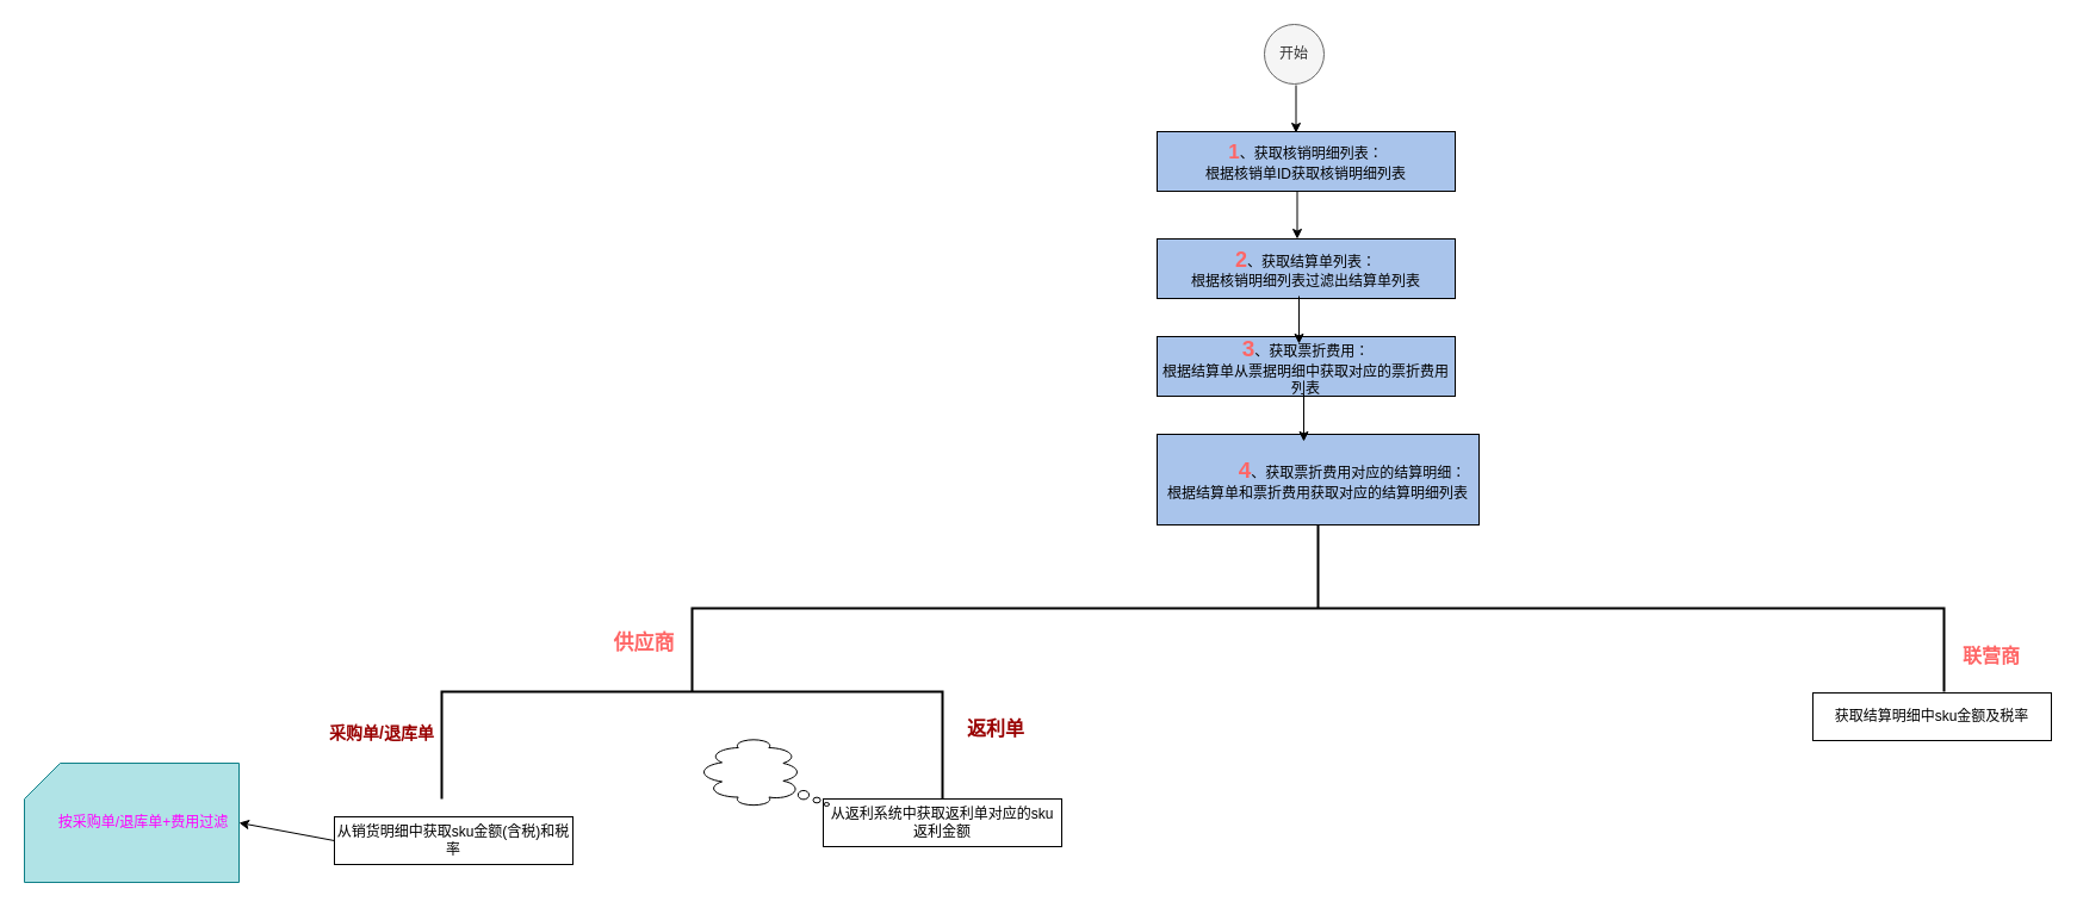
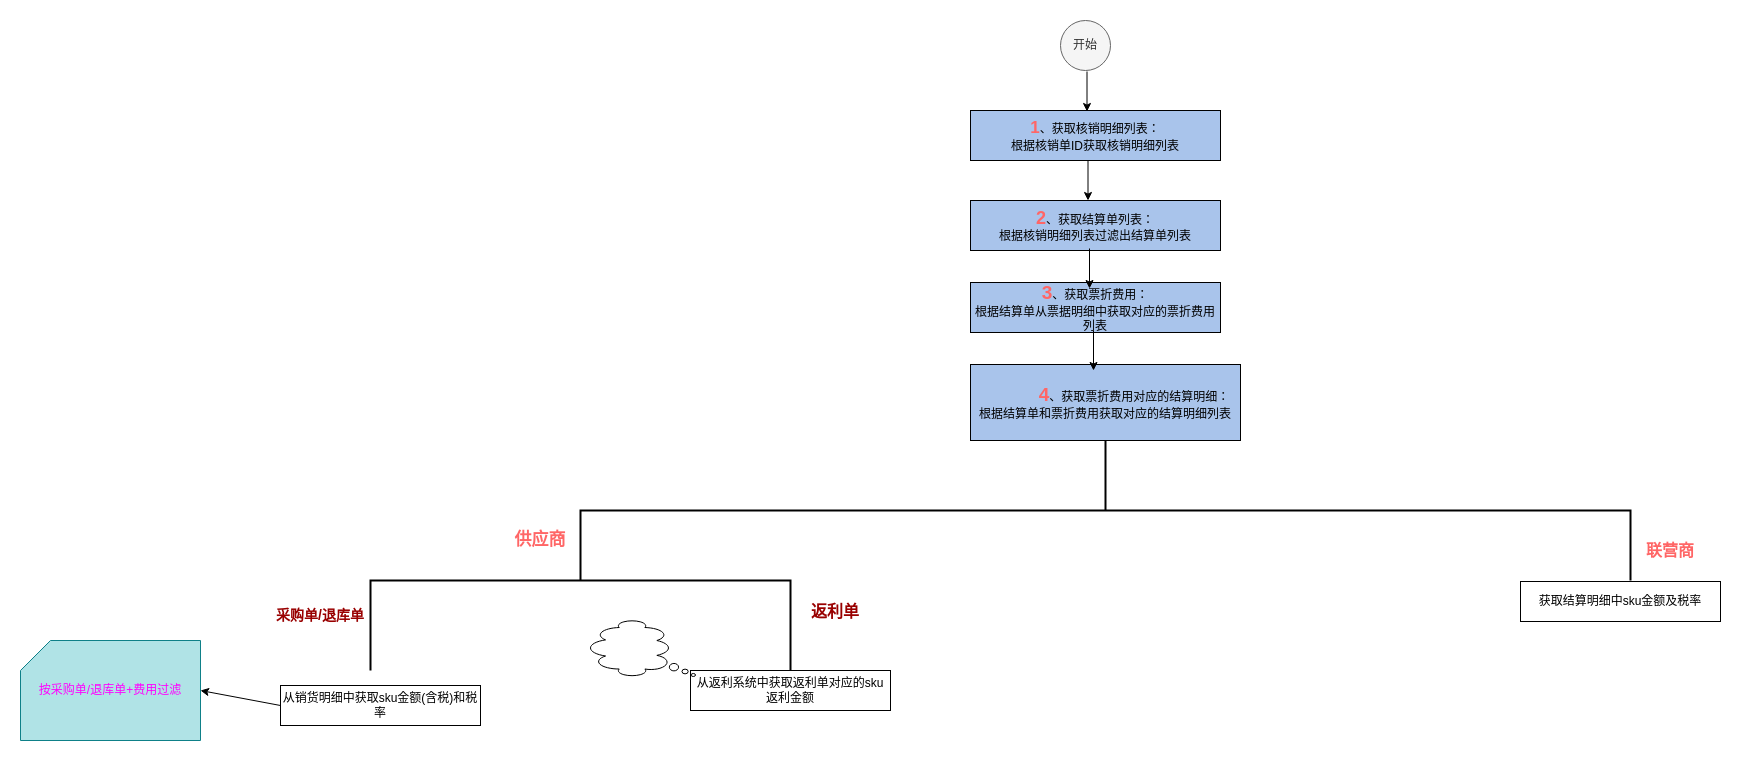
  <mxCell id="0" />
  <mxCell id="1" parent="0" />
  <mxCell id="2" value="开始" style="ellipse;whiteSpace=wrap;html=1;aspect=fixed;fillColor=#f5f5f5;strokeColor=#666666;fontColor=#333333;" vertex="1" parent="1"><mxGeometry x="1060" y="20" width="50" height="50" as="geometry" /></mxCell>
  <mxCell id="3" value="&lt;font color=&quot;#FF6666&quot; size=&quot;1&quot;&gt;&lt;b style=&quot;font-size: 17px&quot;&gt;1&lt;/b&gt;&lt;/font&gt;、获取核销明细列表：&lt;br&gt;根据核销单ID获取核销明细列表" style="rounded=0;whiteSpace=wrap;html=1;fillColor=#A9C4EB;" vertex="1" parent="1"><mxGeometry x="970" y="110" width="250" height="50" as="geometry" /></mxCell>
  <mxCell id="4" value="&lt;font color=&quot;#FF6666&quot; size=&quot;1&quot;&gt;&lt;b style=&quot;font-size: 18px&quot;&gt;2&lt;/b&gt;&lt;/font&gt;、获取结算单列表：&lt;br&gt;根据核销明细列表过滤出结算单列表" style="rounded=0;whiteSpace=wrap;html=1;fillColor=#A9C4EB;" vertex="1" parent="1"><mxGeometry x="970" y="200" width="250" height="50" as="geometry" /></mxCell>
  <mxCell id="5" value="&lt;b&gt;&lt;font color=&quot;#FF6666&quot; size=&quot;1&quot;&gt;&lt;span style=&quot;font-size: 19px&quot;&gt;3&lt;/span&gt;&lt;/font&gt;&lt;/b&gt;、获取票折费用：&lt;br&gt;根据结算单从票据明细中获取对应的票折费用列表" style="rounded=0;whiteSpace=wrap;html=1;fillColor=#A9C4EB;" vertex="1" parent="1"><mxGeometry x="970" y="282" width="250" height="50" as="geometry" /></mxCell>
  <mxCell id="6" value="&lt;b&gt;&lt;font color=&quot;#FF6666&quot; size=&quot;1&quot;&gt;&lt;span style=&quot;font-size: 19px&quot;&gt;&amp;nbsp;&amp;nbsp;&amp;nbsp;&amp;nbsp;&amp;nbsp;&amp;nbsp;&amp;nbsp;&amp;nbsp;&amp;nbsp;&amp;nbsp; 4&lt;/span&gt;&lt;/font&gt;&lt;/b&gt;、获取票折费用对应的结算明细：&lt;br&gt;根据结算单和票折费用获取对应的结算明细列表" style="rounded=0;whiteSpace=wrap;html=1;fillColor=#A9C4EB;" vertex="1" parent="1"><mxGeometry x="970" y="364" width="270" height="76" as="geometry" /></mxCell>
  <mxCell id="7" value="" style="html=1;shape=mxgraph.flowchart.annotation_2;align=left;fillColor=#A9C4EB;direction=south;strokeWidth=2;" vertex="1" parent="1"><mxGeometry x="580" y="440" width="1050" height="140" as="geometry" /></mxCell>
  <mxCell id="8" value="&lt;font color=&quot;#FF6666&quot; size=&quot;1&quot;&gt;&lt;b style=&quot;font-size: 17px&quot;&gt;供应商&lt;/b&gt;&lt;/font&gt;" style="text;html=1;strokeColor=none;fillColor=none;align=center;verticalAlign=middle;whiteSpace=wrap;rounded=0;" vertex="1" parent="1"><mxGeometry x="510" y="530" width="60" height="20" as="geometry" /></mxCell>
  <mxCell id="9" value="" style="strokeWidth=2;html=1;shape=mxgraph.flowchart.annotation_1;align=left;pointerEvents=1;fillColor=#FFFFFF;direction=south;" vertex="1" parent="1"><mxGeometry x="370" y="580" width="420" height="90" as="geometry" /></mxCell>
  <mxCell id="10" value="&lt;b&gt;&lt;font style=&quot;font-size: 14px&quot; color=&quot;#990000&quot;&gt;采购单/退库单&lt;/font&gt;&lt;/b&gt;" style="text;html=1;strokeColor=none;fillColor=none;align=center;verticalAlign=middle;whiteSpace=wrap;rounded=0;" vertex="1" parent="1"><mxGeometry x="270" y="605" width="100" height="20" as="geometry" /></mxCell>
  <mxCell id="11" value="从销货明细中获取sku金额(含税)和税率" style="rounded=0;whiteSpace=wrap;html=1;strokeWidth=1;fillColor=#FFFFFF;" vertex="1" parent="1"><mxGeometry x="280" y="685" width="200" height="40" as="geometry" /></mxCell>
  <mxCell id="12" value="" style="shape=card;whiteSpace=wrap;html=1;strokeWidth=1;fillColor=#b0e3e6;strokeColor=#0e8088;" vertex="1" parent="1"><mxGeometry x="20" y="640" width="180" height="100" as="geometry" /></mxCell>
- <mxCell id="13" value="&lt;font color=&quot;#FF00FF&quot;&gt;按采购单/退库单+费用过滤&lt;/font&gt;" style="text;html=1;strokeColor=none;fillColor=none;align=center;verticalAlign=middle;whiteSpace=wrap;rounded=0;" vertex="1" parent="1"><mxGeometry x="45" y="675" width="150" height="30" as="geometry" /></mxCell>
+ <mxCell id="13" value="&lt;font color=&quot;#FF00FF&quot;&gt;按采购单/退库单+费用过滤&lt;/font&gt;" style="text;html=1;strokeColor=none;fillColor=none;align=center;verticalAlign=middle;whiteSpace=wrap;rounded=0;" vertex="1" parent="1"><mxGeometry x="35" y="675" width="150" height="30" as="geometry" /></mxCell>
  <mxCell id="14" value="" style="endArrow=classic;html=1;exitX=0;exitY=0.5;exitDx=0;exitDy=0;entryX=1;entryY=0.5;entryDx=0;entryDy=0;entryPerimeter=0;" edge="1" parent="1" source="11" target="12"><mxGeometry width="50" height="50" relative="1" as="geometry"><mxPoint x="200" y="770" as="sourcePoint" /><mxPoint x="220" y="680" as="targetPoint" /></mxGeometry></mxCell>
  <mxCell id="15" value="&lt;font style=&quot;font-size: 16px&quot;&gt;&lt;b&gt;&lt;font style=&quot;font-size: 16px&quot; color=&quot;#990000&quot;&gt;返利单&lt;/font&gt;&lt;/b&gt;&lt;/font&gt;" style="text;html=1;strokeColor=none;fillColor=none;align=center;verticalAlign=middle;whiteSpace=wrap;rounded=0;" vertex="1" parent="1"><mxGeometry x="800" y="601" width="70" height="20" as="geometry" /></mxCell>
  <mxCell id="16" value="从返利系统中获取返利单对应的sku返利金额" style="rounded=0;whiteSpace=wrap;html=1;strokeWidth=1;fillColor=#FFFFFF;" vertex="1" parent="1"><mxGeometry x="690" y="670" width="200" height="40" as="geometry" /></mxCell>
  <mxCell id="17" value="" style="whiteSpace=wrap;html=1;shape=mxgraph.basic.cloud_callout;strokeWidth=1;fillColor=#FFFFFF;direction=north;" vertex="1" parent="1"><mxGeometry x="590" y="620" width="105" height="56" as="geometry" /></mxCell>
  <mxCell id="18" value="&lt;font style=&quot;font-size: 16px&quot; color=&quot;#FF6666&quot;&gt;&lt;b&gt;联营商&lt;/b&gt;&lt;/font&gt;" style="text;html=1;strokeColor=none;fillColor=none;align=center;verticalAlign=middle;whiteSpace=wrap;rounded=0;" vertex="1" parent="1"><mxGeometry x="1640" y="540" width="60" height="20" as="geometry" /></mxCell>
  <mxCell id="19" value="获取结算明细中sku金额及税率" style="rounded=0;whiteSpace=wrap;html=1;strokeWidth=1;fillColor=#FFFFFF;" vertex="1" parent="1"><mxGeometry x="1520" y="581" width="200" height="40" as="geometry" /></mxCell>
  <mxCell id="20" value="" style="endArrow=classic;html=1;" edge="1" parent="1"><mxGeometry width="50" height="50" relative="1" as="geometry"><mxPoint x="1086.5" y="71" as="sourcePoint" /><mxPoint x="1086.5" y="111" as="targetPoint" /></mxGeometry></mxCell>
  <mxCell id="21" value="" style="endArrow=classic;html=1;" edge="1" parent="1"><mxGeometry width="50" height="50" relative="1" as="geometry"><mxPoint x="1087.5" y="160" as="sourcePoint" /><mxPoint x="1087.5" y="200" as="targetPoint" /></mxGeometry></mxCell>
  <mxCell id="22" value="" style="endArrow=classic;html=1;" edge="1" parent="1"><mxGeometry width="50" height="50" relative="1" as="geometry"><mxPoint x="1089" y="248" as="sourcePoint" /><mxPoint x="1089" y="288" as="targetPoint" /></mxGeometry></mxCell>
  <mxCell id="23" value="" style="endArrow=classic;html=1;" edge="1" parent="1"><mxGeometry width="50" height="50" relative="1" as="geometry"><mxPoint x="1093" y="330" as="sourcePoint" /><mxPoint x="1093" y="370" as="targetPoint" /></mxGeometry></mxCell>
